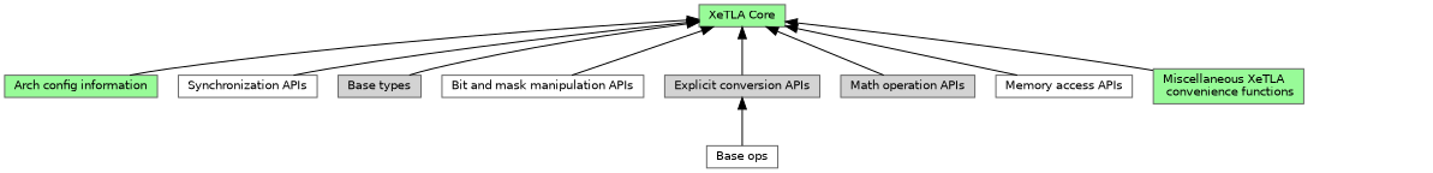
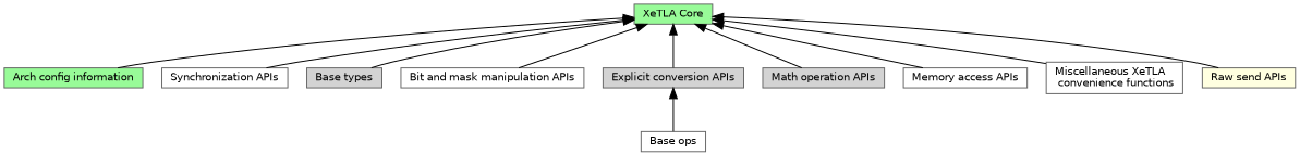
  digraph {
    rankdir=TB
    node [color=grey40 fillcolor=white fontname=Helvetica fontsize=10 shape=box style=filled]
    edge [dir=back fontname=Helvetica fontsize=10 labelfontname=Helvetica labelfontsize=10 shape=plaintext style=solid]
    n1 [color=gray40 fillcolor=palegreen fontcolor=black height=0.2 label="XeTLA Core" width=0.4]
    n2 [fillcolor=palegreen height=0.2 label="Arch config information" width=0.4]
    n3 [height=0.2 label="Synchronization APIs" width=0.4]
    n4 [fillcolor=lightgrey height=0.2 label="Base types" width=0.4]
    n5 [height=0.2 label="Bit and mask manipulation APIs" width=0.4]
    n6 [fillcolor=lightgrey height=0.2 label="Explicit conversion APIs" width=0.4]
    n7 [fillcolor=lightgrey height=0.2 label="Math operation APIs" width=0.4]
    n8 [height=0.2 label="Memory access APIs" width=0.4]
-   n9 [fillcolor=palegreen height=0.2 label="Miscellaneous XeTLA\l convenience functions" width=0.4]
+   n9 [height=0.2 label="Miscellaneous XeTLA\l convenience functions" width=0.4]
+   n10 [fillcolor=lightyellow height=0.2 label="Raw send APIs" width=0.4]
    n11 [height=0.2 label="Base ops" width=0.4]
    n1 -> n2
    n1 -> n3
    n1 -> n4
    n1 -> n5
    n1 -> n6
    n1 -> n7
    n1 -> n8
    n1 -> n9
+   n1 -> n10
    n6 -> n11
  }
